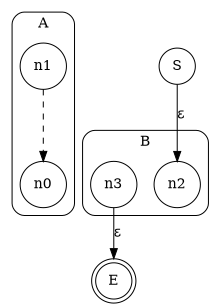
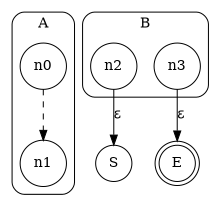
  digraph {
    rankdir=TB
    node [shape=circle]
    n0
    n1
    n2
    n3
    E [shape=doublecircle]
    S
    subgraph cluster_1 {
      color=black
      label=A
      style=rounded
      n0
      n1
    }
    subgraph cluster_2 {
      color=black
      label=B
      style=rounded
      n2
      n3
    }
-   n1 -> n0 [style=dashed]
+   n0 -> n1 [style=dashed]
    n3 -> E [label="ε"]
-   S -> n2 [label="ε"]
+   n2 -> S [label="ε"]
  }
